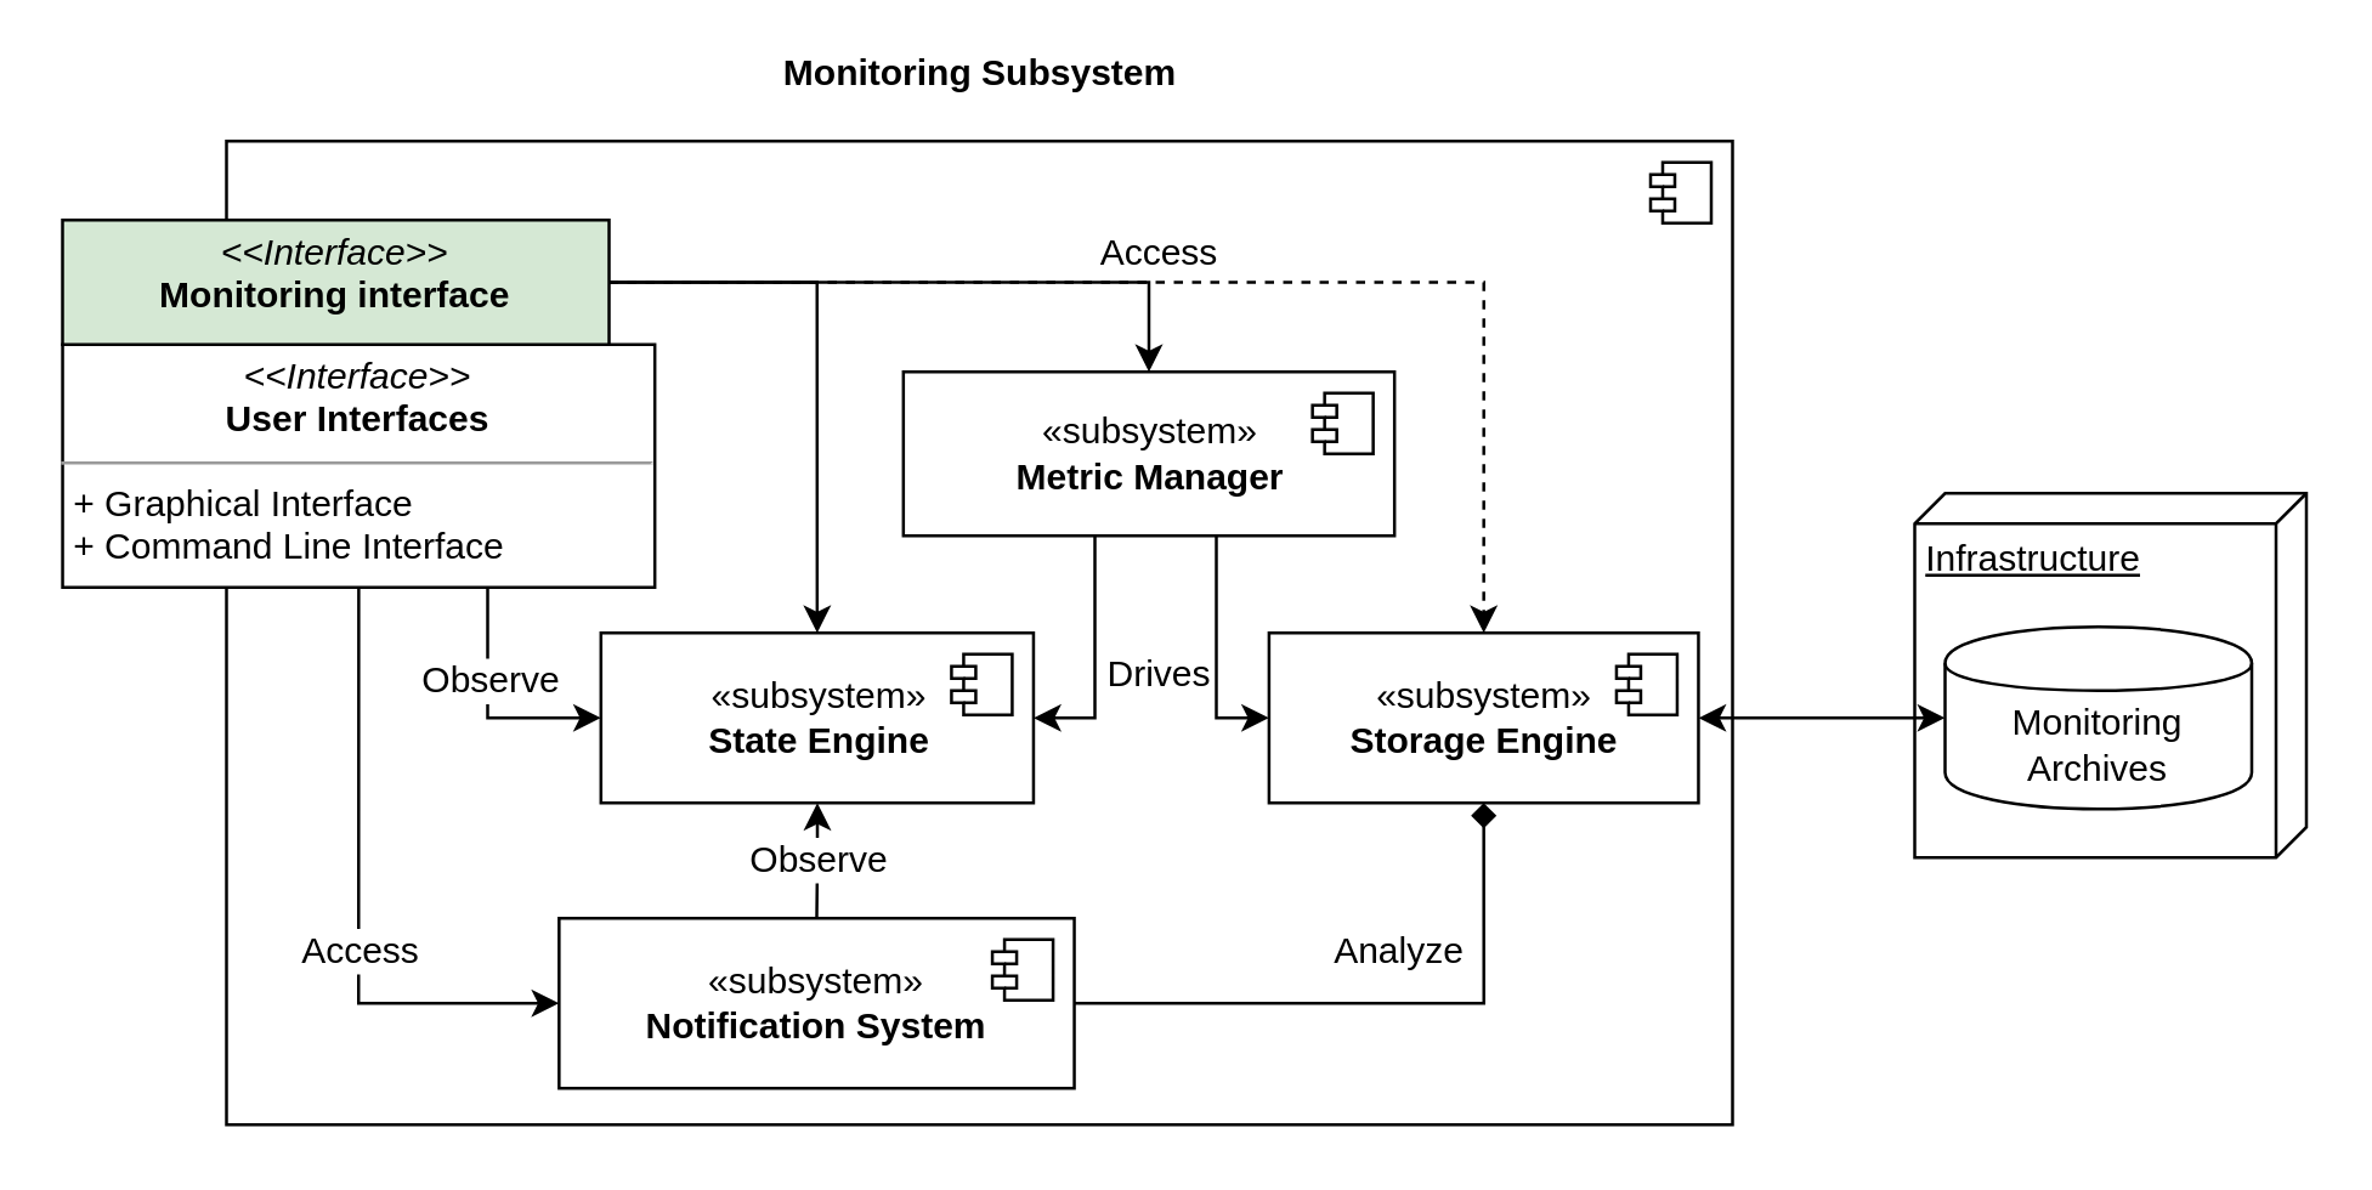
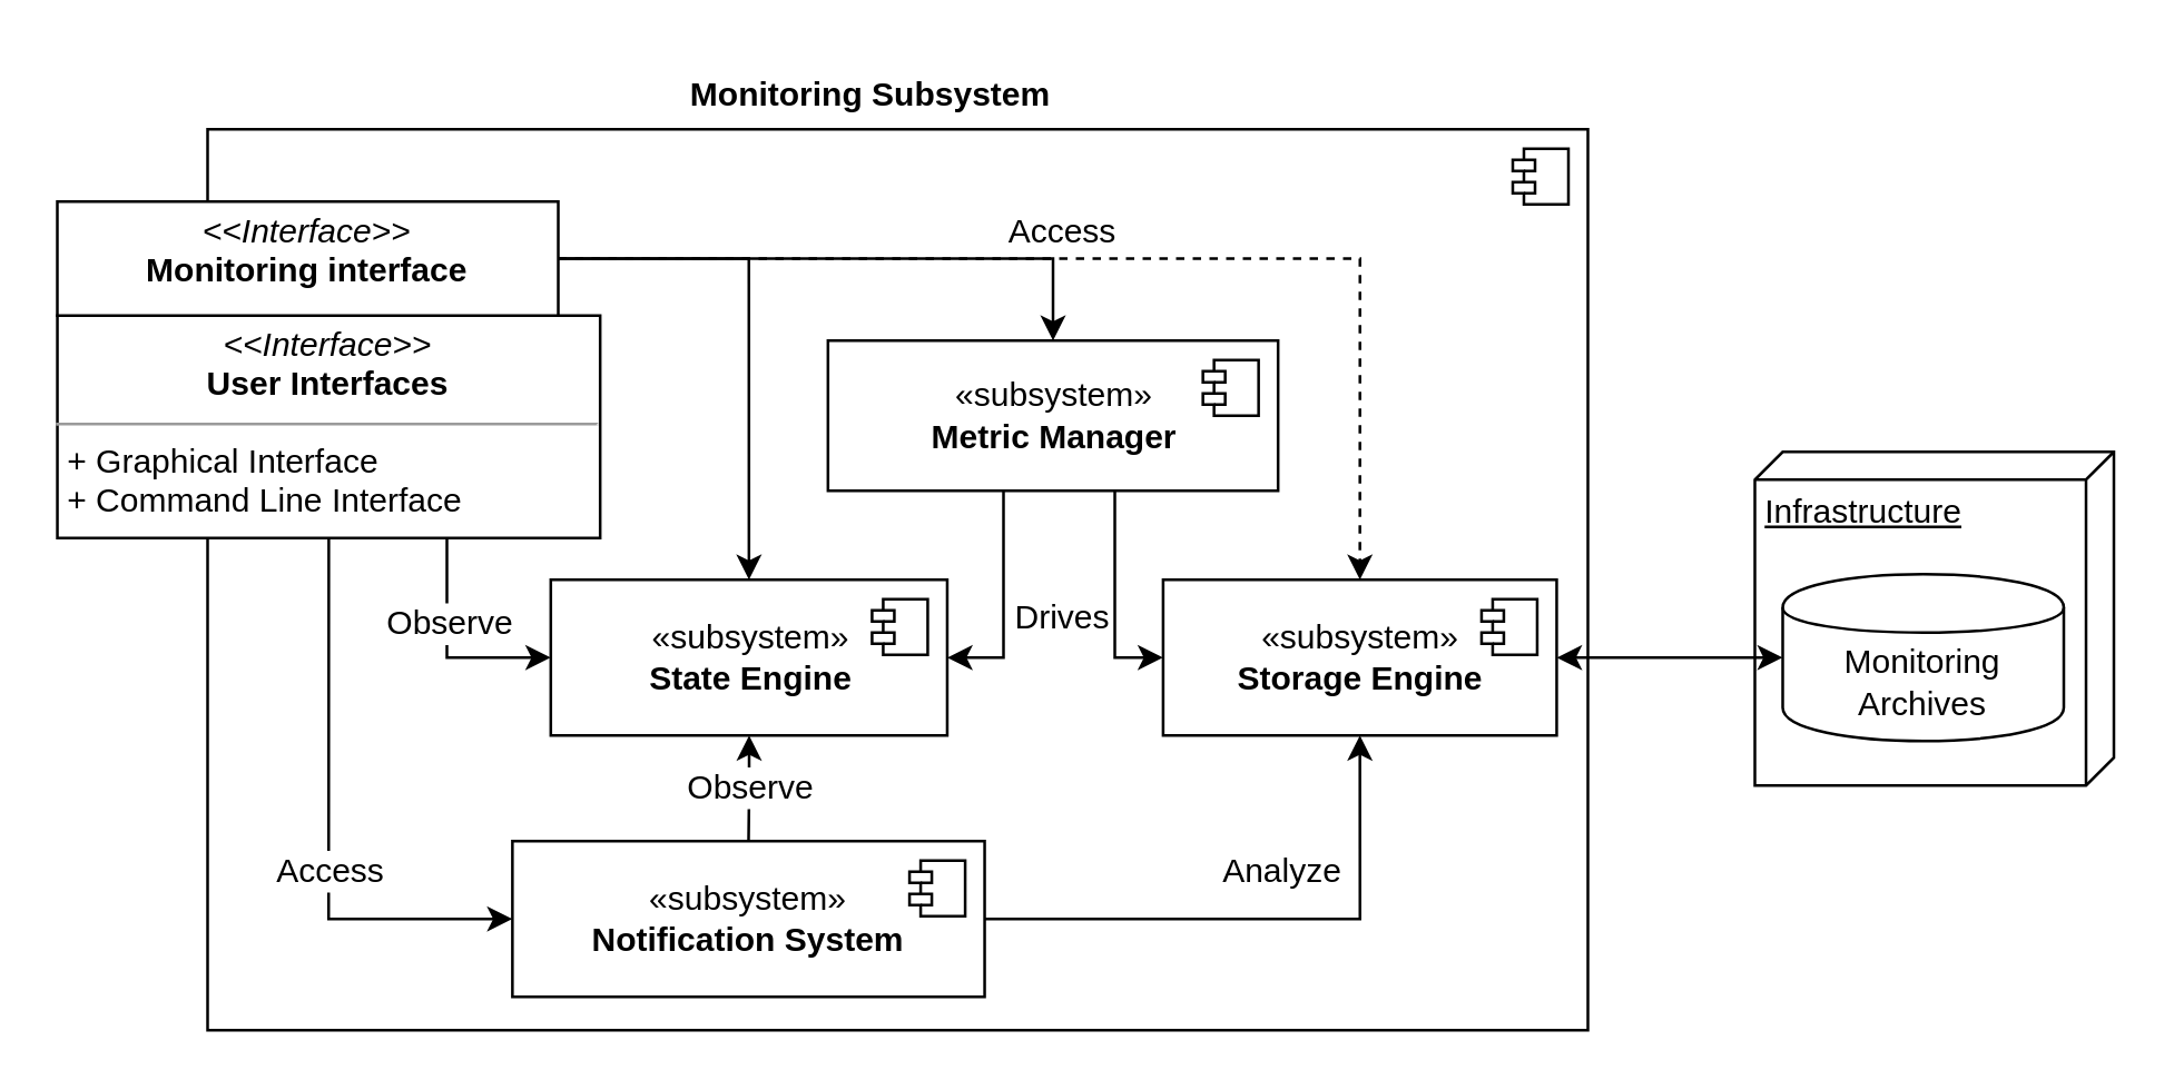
  <mxCell id="0" />
  <mxCell id="1" parent="0" />
  <mxCell id="2" value="" style="html=1;" parent="1" vertex="1"><mxGeometry x="74" y="46" width="496" height="324" as="geometry" /></mxCell>
  <mxCell id="3" value="" style="shape=component;jettyWidth=8;jettyHeight=4;" parent="2" vertex="1"><mxGeometry x="1" width="20" height="20" relative="1" as="geometry"><mxPoint x="-27" y="7" as="offset" /></mxGeometry></mxCell>
  <mxCell id="4" value="«subsystem»&lt;br&gt;&lt;b&gt;Storage&amp;nbsp;Engine&lt;br&gt;&lt;/b&gt;" style="html=1;" parent="2" vertex="1"><mxGeometry x="343.361" y="162" width="141.417" height="56" as="geometry" /></mxCell>
  <mxCell id="5" value="" style="shape=component;jettyWidth=8;jettyHeight=4;" parent="4" vertex="1"><mxGeometry x="1" width="20" height="20" relative="1" as="geometry"><mxPoint x="-27" y="7" as="offset" /></mxGeometry></mxCell>
  <mxCell id="6" style="edgeStyle=orthogonalEdgeStyle;rounded=0;orthogonalLoop=1;jettySize=auto;html=1;entryX=1;entryY=0.5;entryDx=0;entryDy=0;" parent="2" source="8" target="19" edge="1"><mxGeometry relative="1" as="geometry"><Array as="points"><mxPoint x="286" y="190" /></Array></mxGeometry></mxCell>
  <mxCell id="7" style="edgeStyle=orthogonalEdgeStyle;rounded=0;orthogonalLoop=1;jettySize=auto;html=1;entryX=0;entryY=0.5;entryDx=0;entryDy=0;startArrow=none;startFill=0;endArrow=classic;endFill=1;" parent="2" source="8" target="4" edge="1"><mxGeometry relative="1" as="geometry"><Array as="points"><mxPoint x="326" y="190" /></Array></mxGeometry></mxCell>
  <mxCell id="8" value="«subsystem»&lt;br&gt;&lt;b&gt;Metric Manager&lt;br&gt;&lt;/b&gt;" style="html=1;" parent="2" vertex="1"><mxGeometry x="222.926" y="76" width="161.739" height="54" as="geometry" /></mxCell>
  <mxCell id="9" value="" style="shape=component;jettyWidth=8;jettyHeight=4;" parent="8" vertex="1"><mxGeometry x="1" width="20" height="20" relative="1" as="geometry"><mxPoint x="-27" y="7" as="offset" /></mxGeometry></mxCell>
- <mxCell id="10" style="edgeStyle=orthogonalEdgeStyle;rounded=0;orthogonalLoop=1;jettySize=auto;html=1;entryX=0.5;entryY=1;entryDx=0;entryDy=0;startArrow=none;startFill=0;endArrow=diamond;endFill=1;" parent="2" source="12" target="4" edge="1"><mxGeometry relative="1" as="geometry" /></mxCell>
+ <mxCell id="10" style="edgeStyle=orthogonalEdgeStyle;rounded=0;orthogonalLoop=1;jettySize=auto;html=1;entryX=0.5;entryY=1;entryDx=0;entryDy=0;startArrow=none;startFill=0;endArrow=classic;endFill=1;" parent="2" source="12" target="4" edge="1"><mxGeometry relative="1" as="geometry" /></mxCell>
  <mxCell id="11" value="Analyze" style="text;html=1;resizable=0;points=[];align=center;verticalAlign=middle;labelBackgroundColor=#ffffff;" parent="10" vertex="1" connectable="0"><mxGeometry x="-0.017" y="-1" relative="1" as="geometry"><mxPoint x="7" y="-19" as="offset" /></mxGeometry></mxCell>
  <mxCell id="12" value="«subsystem»&lt;br&gt;&lt;b&gt;Notification System&lt;/b&gt;" style="html=1;" parent="2" vertex="1"><mxGeometry x="109.544" y="256" width="169.684" height="56" as="geometry" /></mxCell>
  <mxCell id="13" value="" style="shape=component;jettyWidth=8;jettyHeight=4;" parent="12" vertex="1"><mxGeometry x="1" width="20" height="20" relative="1" as="geometry"><mxPoint x="-27" y="7" as="offset" /></mxGeometry></mxCell>
  <mxCell id="14" value="&lt;p style=&quot;margin: 0px ; margin-top: 4px ; text-align: center&quot;&gt;&lt;i&gt;&amp;lt;&amp;lt;Interface&amp;gt;&amp;gt;&lt;/i&gt;&lt;br&gt;&lt;b&gt;User Interfaces&lt;/b&gt;&lt;/p&gt;&lt;hr size=&quot;1&quot;&gt;&lt;p style=&quot;margin: 0px ; margin-left: 4px&quot;&gt;+ Graphical Interface&lt;br&gt;+ Command Line Interface&lt;/p&gt;" style="verticalAlign=top;align=left;overflow=fill;fontSize=12;fontFamily=Helvetica;html=1;" parent="2" vertex="1"><mxGeometry x="-53.976" y="67" width="195.048" height="80" as="geometry" /></mxCell>
  <mxCell id="15" style="edgeStyle=orthogonalEdgeStyle;rounded=0;orthogonalLoop=1;jettySize=auto;html=1;entryX=0.5;entryY=0;entryDx=0;entryDy=0;startArrow=classic;startFill=1;endArrow=none;endFill=0;" parent="2" source="19" target="12" edge="1"><mxGeometry relative="1" as="geometry" /></mxCell>
  <mxCell id="16" value="Observe" style="text;html=1;resizable=0;points=[];align=center;verticalAlign=middle;labelBackgroundColor=#ffffff;" parent="15" vertex="1" connectable="0"><mxGeometry x="0.135" y="2" relative="1" as="geometry"><mxPoint x="-2" y="-3.5" as="offset" /></mxGeometry></mxCell>
  <mxCell id="17" style="edgeStyle=orthogonalEdgeStyle;rounded=0;orthogonalLoop=1;jettySize=auto;html=1;startArrow=classic;startFill=1;endArrow=none;endFill=0;exitX=0;exitY=0.5;exitDx=0;exitDy=0;" parent="2" source="19" edge="1"><mxGeometry relative="1" as="geometry"><mxPoint x="86" y="147" as="targetPoint" /><Array as="points"><mxPoint x="86" y="190" /><mxPoint x="86" y="147" /></Array></mxGeometry></mxCell>
  <mxCell id="18" value="Observe" style="text;html=1;resizable=0;points=[];align=center;verticalAlign=middle;labelBackgroundColor=#ffffff;" parent="17" vertex="1" connectable="0"><mxGeometry x="-0.272" y="2" relative="1" as="geometry"><mxPoint x="-8" y="-15" as="offset" /></mxGeometry></mxCell>
  <mxCell id="19" value="«subsystem»&lt;br&gt;&lt;b&gt;State Engine&lt;br&gt;&lt;/b&gt;" style="html=1;" parent="2" vertex="1"><mxGeometry x="123.316" y="162" width="142.457" height="56" as="geometry" /></mxCell>
  <mxCell id="20" value="" style="shape=component;jettyWidth=8;jettyHeight=4;" parent="19" vertex="1"><mxGeometry x="1" width="20" height="20" relative="1" as="geometry"><mxPoint x="-27" y="7" as="offset" /></mxGeometry></mxCell>
  <mxCell id="21" value="Drives" style="text;html=1;resizable=0;points=[];align=center;verticalAlign=middle;labelBackgroundColor=#FFFFFF;" parent="2" vertex="1" connectable="0"><mxGeometry x="305.833" y="156.222" as="geometry"><mxPoint x="1" y="19" as="offset" /></mxGeometry></mxCell>
  <mxCell id="22" style="edgeStyle=orthogonalEdgeStyle;rounded=0;orthogonalLoop=1;jettySize=auto;html=1;entryX=0;entryY=0.5;entryDx=0;entryDy=0;startArrow=none;startFill=0;endArrow=classic;endFill=1;exitX=0.5;exitY=1;exitDx=0;exitDy=0;" parent="2" source="14" target="12" edge="1"><mxGeometry relative="1" as="geometry"><mxPoint x="16" y="186.214" as="sourcePoint" /><mxPoint x="84.571" y="301.643" as="targetPoint" /></mxGeometry></mxCell>
  <mxCell id="23" value="Access" style="text;html=1;resizable=0;points=[];align=center;verticalAlign=middle;labelBackgroundColor=#ffffff;" parent="22" vertex="1" connectable="0"><mxGeometry x="-0.111" y="1" relative="1" as="geometry"><mxPoint x="-1" y="29" as="offset" /></mxGeometry></mxCell>
- <mxCell id="24" value="Monitoring Subsystem" style="text;align=center;fontStyle=1;verticalAlign=middle;spacingLeft=3;spacingRight=3;strokeColor=none;rotatable=0;points=[[0,0.5],[1,0.5]];portConstraint=eastwest;" parent="1" vertex="1"><mxGeometry x="157.5" y="10" width="330" height="26" as="geometry" /></mxCell>
+ <mxCell id="24" value="Monitoring Subsystem" style="text;align=center;fontStyle=1;verticalAlign=middle;spacingLeft=3;spacingRight=3;strokeColor=none;rotatable=0;points=[[0,0.5],[1,0.5]];portConstraint=eastwest;" parent="1" vertex="1"><mxGeometry x="147.5" y="20" width="330" height="26" as="geometry" /></mxCell>
  <mxCell id="25" style="edgeStyle=orthogonalEdgeStyle;rounded=0;orthogonalLoop=1;jettySize=auto;html=1;entryX=0.5;entryY=0;entryDx=0;entryDy=0;" parent="1" source="29" target="8" edge="1"><mxGeometry relative="1" as="geometry"><mxPoint x="310" y="105" as="targetPoint" /><Array as="points" /></mxGeometry></mxCell>
  <mxCell id="26" value="Access" style="text;html=1;resizable=0;points=[];align=center;verticalAlign=middle;labelBackgroundColor=#ffffff;" parent="25" vertex="1" connectable="0"><mxGeometry x="-0.006" y="11" relative="1" as="geometry"><mxPoint x="77" y="0.5" as="offset" /></mxGeometry></mxCell>
  <mxCell id="27" style="edgeStyle=orthogonalEdgeStyle;rounded=0;orthogonalLoop=1;jettySize=auto;html=1;entryX=0.5;entryY=0;entryDx=0;entryDy=0;startArrow=none;startFill=0;endArrow=classic;endFill=1;dashed=1;" parent="1" source="29" target="4" edge="1"><mxGeometry relative="1" as="geometry" /></mxCell>
  <mxCell id="28" style="edgeStyle=orthogonalEdgeStyle;rounded=0;orthogonalLoop=1;jettySize=auto;html=1;entryX=0.5;entryY=0;entryDx=0;entryDy=0;startArrow=none;startFill=0;endArrow=classic;endFill=1;exitX=1;exitY=0.5;exitDx=0;exitDy=0;" parent="1" source="29" target="19" edge="1"><mxGeometry relative="1" as="geometry" /></mxCell>
- <mxCell id="29" value="&lt;p style=&quot;margin: 0px ; margin-top: 4px ; text-align: center&quot;&gt;&lt;i&gt;&amp;lt;&amp;lt;Interface&amp;gt;&amp;gt;&lt;/i&gt;&lt;br&gt;&lt;b&gt;Monitoring interface&lt;/b&gt;&lt;/p&gt;" style="verticalAlign=top;align=left;overflow=fill;fontSize=12;fontFamily=Helvetica;html=1;fillColor=#d5e8d4;" parent="1" vertex="1"><mxGeometry x="20" y="72" width="180" height="41" as="geometry" /></mxCell>
+ <mxCell id="29" value="&lt;p style=&quot;margin: 0px ; margin-top: 4px ; text-align: center&quot;&gt;&lt;i&gt;&amp;lt;&amp;lt;Interface&amp;gt;&amp;gt;&lt;/i&gt;&lt;br&gt;&lt;b&gt;Monitoring interface&lt;/b&gt;&lt;/p&gt;" style="verticalAlign=top;align=left;overflow=fill;fontSize=12;fontFamily=Helvetica;html=1;" parent="1" vertex="1"><mxGeometry x="20" y="72" width="180" height="41" as="geometry" /></mxCell>
  <mxCell id="30" value="Infrastructure" style="verticalAlign=top;align=left;spacingTop=8;spacingLeft=2;spacingRight=12;shape=cube;size=10;direction=south;fontStyle=4;html=1;" parent="1" vertex="1"><mxGeometry x="630" y="162" width="129" height="120" as="geometry" /></mxCell>
  <mxCell id="31" value="Monitoring&lt;br&gt;Archives" style="shape=cylinder;whiteSpace=wrap;html=1;boundedLbl=1;backgroundOutline=1;" parent="1" vertex="1"><mxGeometry x="640" y="206" width="101" height="60" as="geometry" /></mxCell>
  <mxCell id="32" style="edgeStyle=orthogonalEdgeStyle;rounded=0;orthogonalLoop=1;jettySize=auto;html=1;entryX=0;entryY=0.5;entryDx=0;entryDy=0;startArrow=classic;startFill=1;endArrow=classic;endFill=1;exitX=1;exitY=0.5;exitDx=0;exitDy=0;" parent="1" source="4" target="31" edge="1"><mxGeometry relative="1" as="geometry" /></mxCell>
